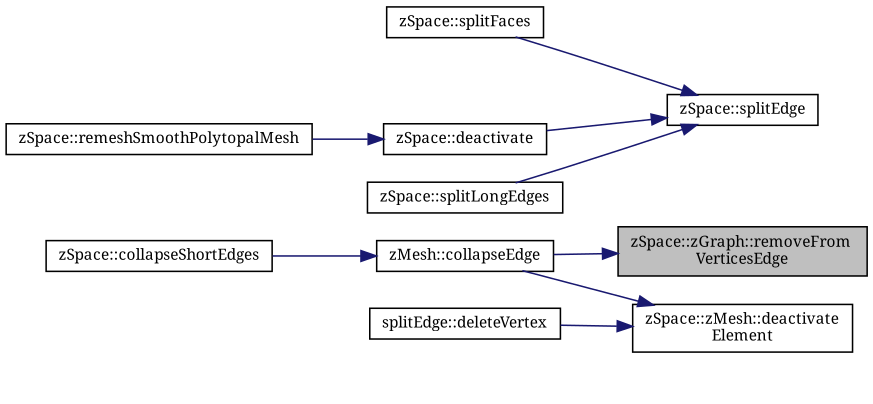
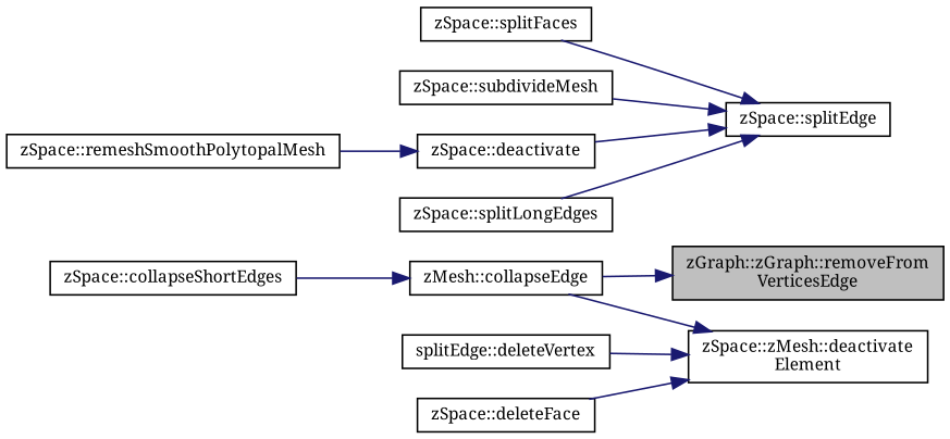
  digraph {
    fontname="Noto Serif"
    rankdir=RL
    node [color=black fillcolor=white fontname="Noto Serif" fontsize=10 shape=record style=filled]
    edge [color=midnightblue dir=back fontname="Noto Serif" fontsize=10 labelfontname=Helvetica labelfontsize=10 style=solid]
-   n1 [fillcolor=grey75 fontcolor=black height=0.2 label="zSpace::zGraph::removeFrom\lVerticesEdge" width=0.4]
+   n1 [fillcolor=grey75 fontcolor=black height=0.2 label="zGraph::zGraph::removeFrom\lVerticesEdge" width=0.4]
    n2 [height=0.2 label="zMesh::collapseEdge" width=0.4]
    n3 [height=0.2 label="zSpace::zMesh::deactivate\lElement" width=0.4]
    n4 [height=0.2 label="splitEdge::deleteVertex" width=0.4]
+   n5 [height=0.2 label="zSpace::deleteFace" width=0.4]
    n6 [height=0.2 label="zSpace::collapseShortEdges" width=0.4]
    n7 [height=0.2 label="zSpace::splitEdge" width=0.4]
    n8 [height=0.2 label="zSpace::splitFaces" width=0.4]
+   n9 [height=0.2 label="zSpace::subdivideMesh" width=0.4]
    n10 [height=0.2 label="zSpace::deactivate" width=0.4]
    n11 [height=0.2 label="zSpace::splitLongEdges" width=0.4]
    n12 [height=0.2 label="zSpace::remeshSmoothPolytopalMesh" width=0.4]
    n1 -> n2
    n2 -> n6
    n3 -> n2
    n3 -> n4
+   n3 -> n5
    n7 -> n8
+   n7 -> n9
    n7 -> n10
    n7 -> n11
    n10 -> n12
  }
